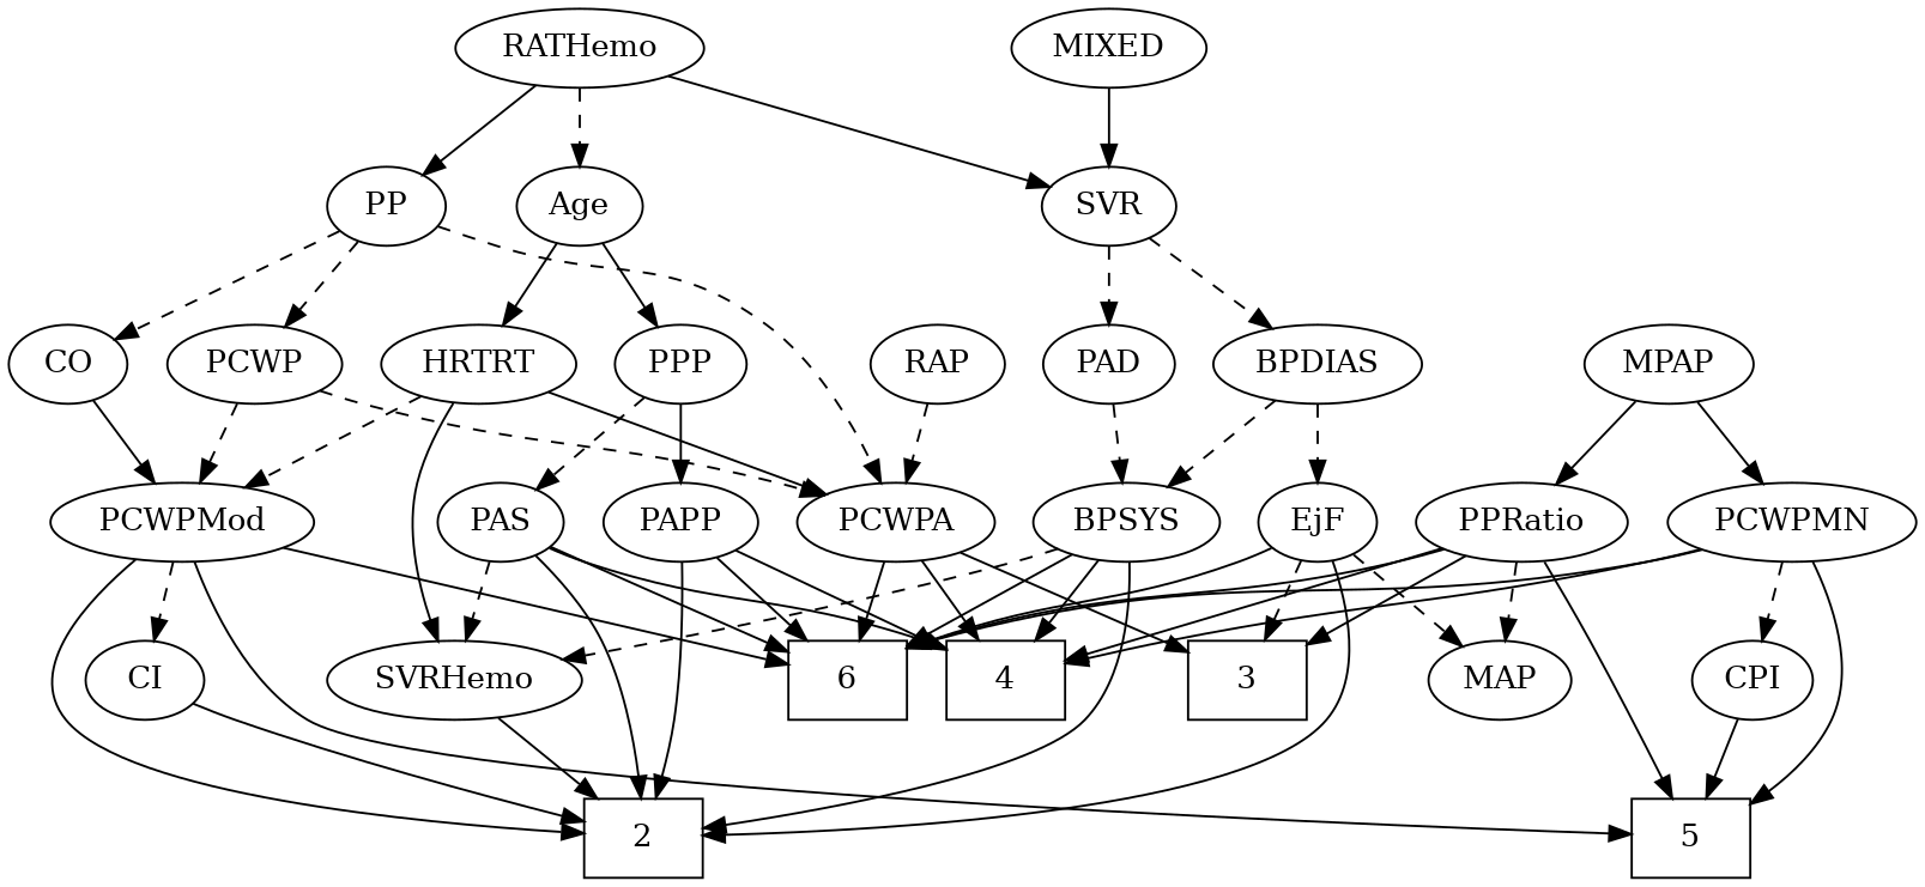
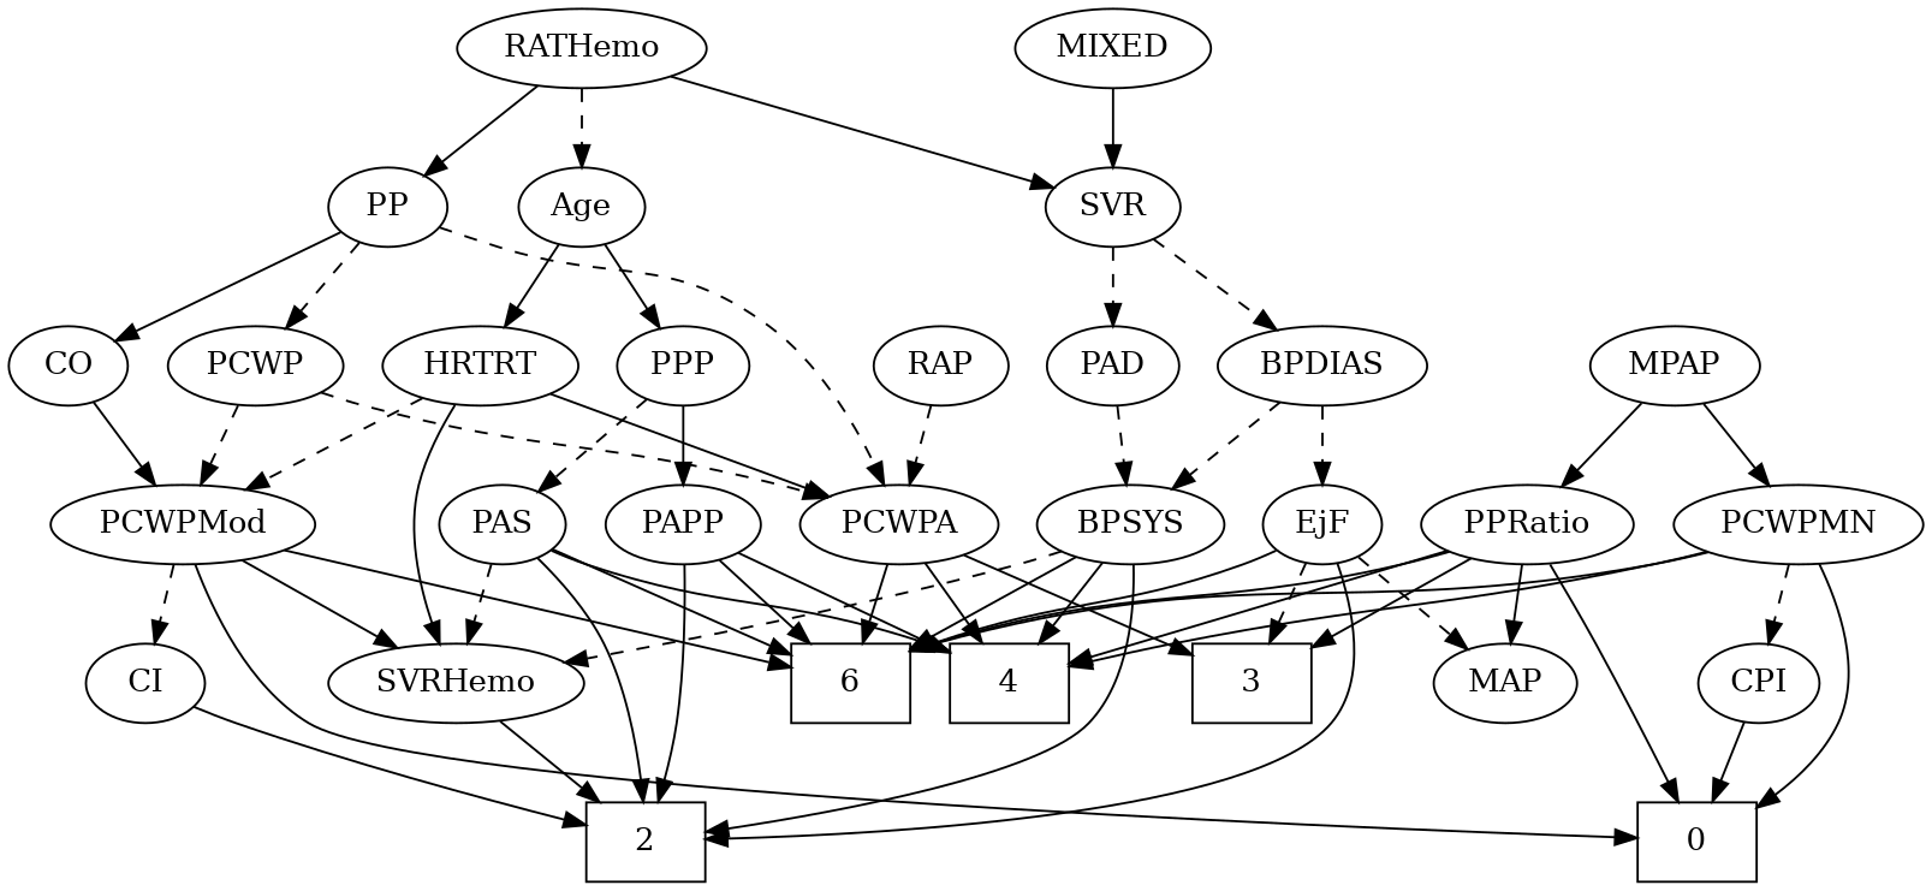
  strict digraph {
    edge [style=solid]
    n1 [height=0.5 label=6 shape=box width=0.75]
    2 [height=0.5 shape=box width=0.75]
    3 [height=0.5 shape=box width=0.75]
    4 [height=0.5 shape=box width=0.75]
-   5 [height=0.5 shape=box width=0.75]
+   5 [height=0.5 shape=box width=0.75 label=0]
    Age [height=0.5 width=0.75]
    PPP [height=0.5 width=0.75]
    HRTRT [height=0.5 width=1.1013]
    PAS [height=0.5 width=0.75]
    PAPP [height=0.5 width=0.88464]
    PCWPA [height=0.5 width=1.1555]
    PCWPMod [height=0.5 width=1.4443]
    SVRHemo [height=0.5 width=1.3902]
    CI [height=0.5 width=0.75]
    EjF [height=0.5 width=0.75]
    MAP [height=0.5 width=0.84854]
    CPI [height=0.5 width=0.75]
    RAP [height=0.5 width=0.77632]
    MIXED [height=0.5 width=1.1193]
    SVR [height=0.5 width=0.77632]
    PAD [height=0.5 width=0.79437]
    BPDIAS [height=0.5 width=1.1735]
    MPAP [height=0.5 width=0.97491]
    PCWPMN [height=0.5 width=1.3902]
    PPRatio [height=0.5 width=1.1013]
    BPSYS [height=0.5 width=1.0471]
    CO [height=0.5 width=0.75]
    RATHemo [height=0.5 width=1.3721]
    PP [height=0.5 width=0.75]
    PCWP [height=0.5 width=0.97491]
    Age -> PPP
    Age -> HRTRT
    PPP -> PAS [style=dashed]
    PPP -> PAPP
    HRTRT -> PCWPA
    HRTRT -> PCWPMod [style=dashed]
    HRTRT -> SVRHemo
    PAS -> n1
    PAS -> 2
    PAS -> 4
    PAS -> SVRHemo [style=dashed]
    PAPP -> n1
    PAPP -> 2
    PAPP -> 4
    PCWPA -> n1
    PCWPA -> 3
    PCWPA -> 4
    PCWPMod -> n1
-   PCWPMod -> 2
+   PCWPMod -> SVRHemo
    PCWPMod -> 5
    PCWPMod -> CI [style=dashed]
    SVRHemo -> 2
    CI -> 2
    EjF -> n1
    EjF -> 2
    EjF -> 3 [style=dashed]
    EjF -> MAP [style=dashed]
    CPI -> 5
    RAP -> PCWPA [style=dashed]
    MIXED -> SVR
    SVR -> PAD [style=dashed]
    SVR -> BPDIAS [style=dashed]
    PAD -> BPSYS [style=dashed]
    BPDIAS -> EjF [style=dashed]
    BPDIAS -> BPSYS [style=dashed]
    MPAP -> PCWPMN
    MPAP -> PPRatio
    PCWPMN -> n1
    PCWPMN -> 4
    PCWPMN -> 5
    PCWPMN -> CPI [style=dashed]
    PPRatio -> n1
    PPRatio -> 3
    PPRatio -> 4
    PPRatio -> 5
-   PPRatio -> MAP [style=dashed]
+   PPRatio -> MAP
    BPSYS -> n1
    BPSYS -> 2
    BPSYS -> 4
    BPSYS -> SVRHemo [style=dashed]
    CO -> PCWPMod
    RATHemo -> Age [style=dashed]
    RATHemo -> SVR
    RATHemo -> PP
    PP -> PCWPA [style=dashed]
-   PP -> CO [style=dashed]
+   PP -> CO
    PP -> PCWP [style=dashed]
    PCWP -> PCWPA [style=dashed]
    PCWP -> PCWPMod [style=dashed]
  }
